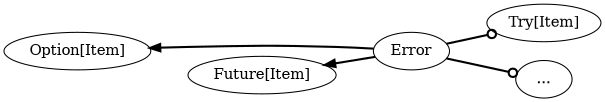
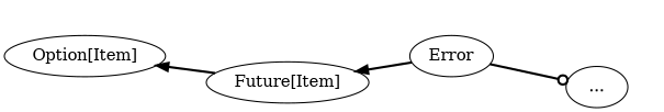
  digraph {
    rankdir=LR
    edge [style=bold]
    n1 [label=Error]
-   n2 [label="Try[Item]"]
    n3 [label="..."]
    n4 [label="Option[Item]"]
    n5 [label="Future[Item]"]
-   n1 -> n2 [arrowhead=odot]
    n1 -> n3 [arrowhead=odot]
-   n4 -> n1 [dir=back]
+   n4 -> n5 [dir=back]
    n5 -> n1 [dir=back]
  }
